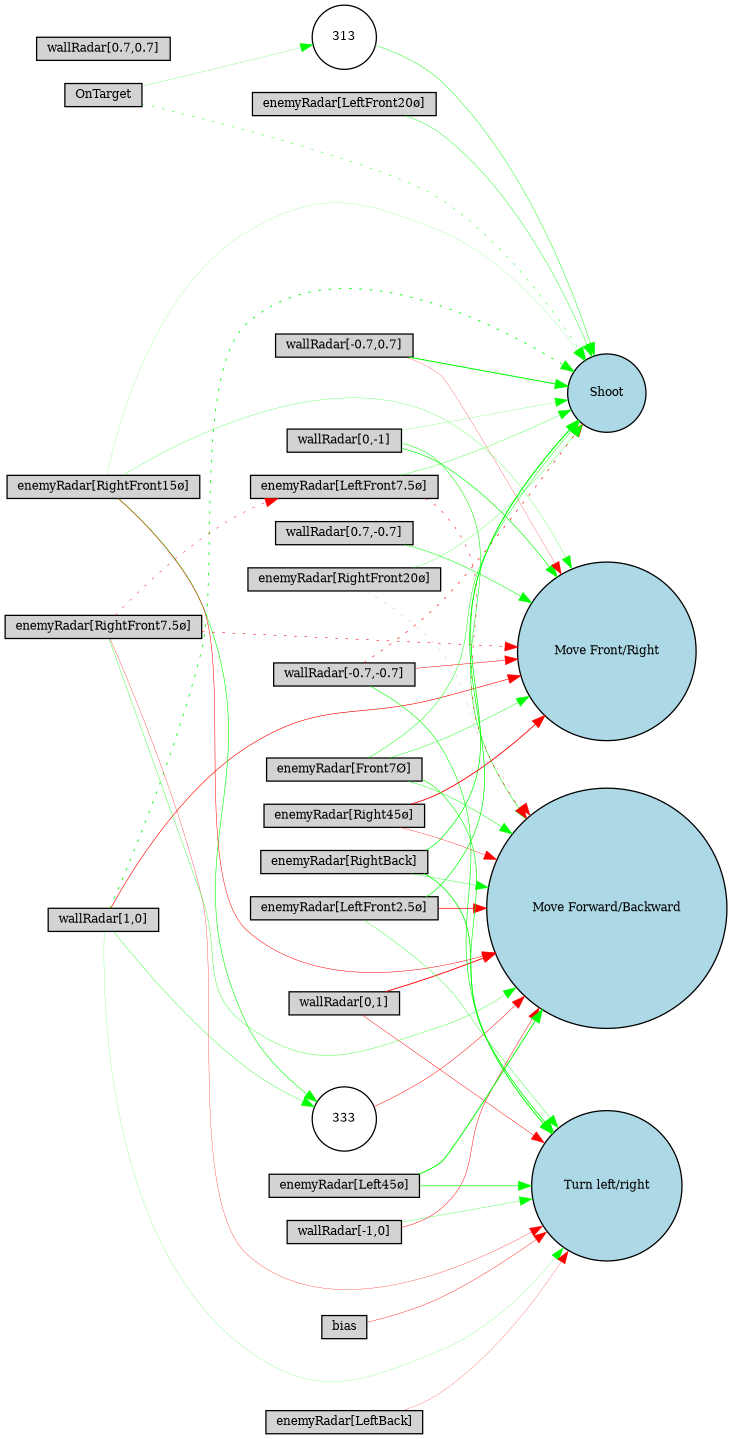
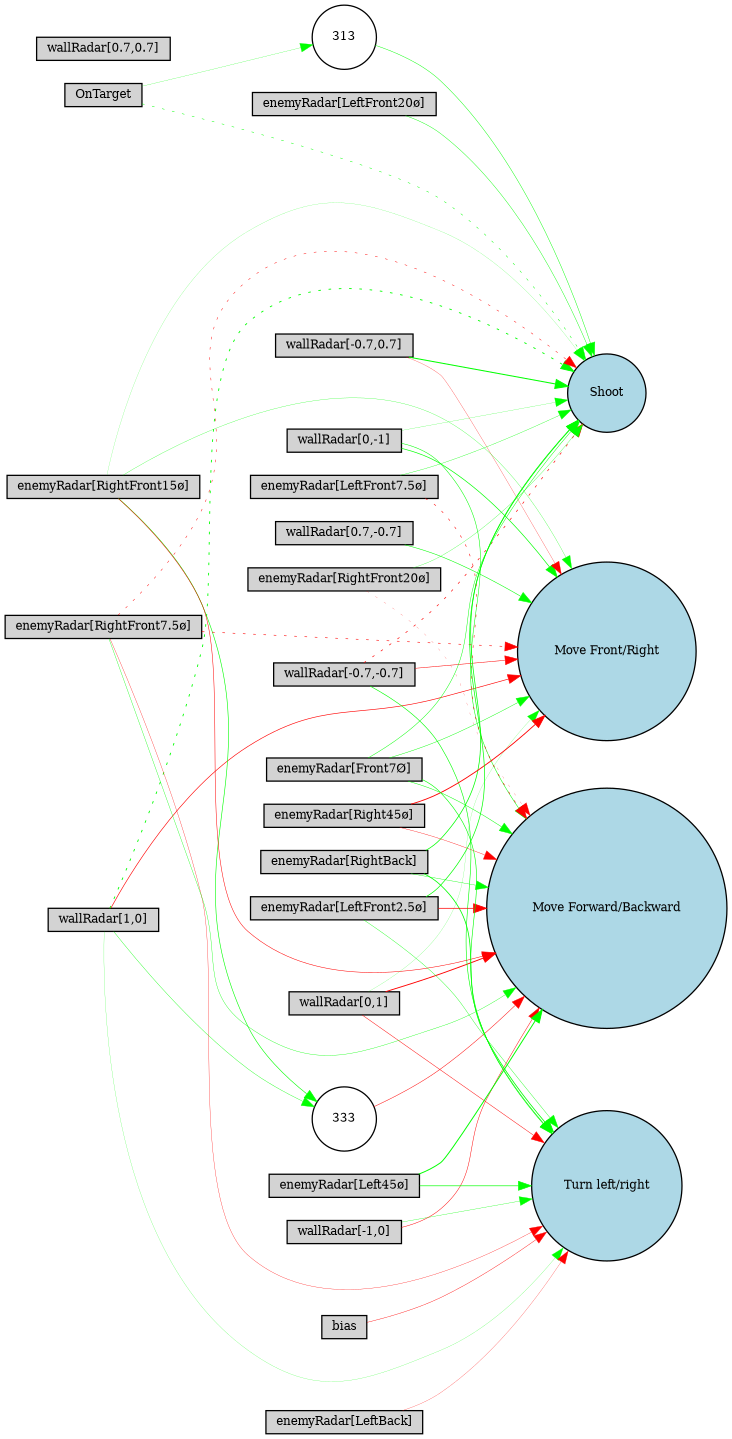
  digraph {
    rankdir=LR
    node [fillcolor=lightgray fontsize=9 shape=box style=filled]
    edge [color=green style=solid]
    "wallRadar[1,0]" [height=0.2 width=0.2]
    Shoot [fillcolor=lightblue height=0.2 shape=circle width=0.2]
    n3 [fillcolor=lightblue height=0.2 label="Move Front/Right" shape=circle width=0.2]
    "Turn left/right" [fillcolor=lightblue height=0.2 shape=circle width=0.2]
    333 [fillcolor=white height=0.2 shape=circle width=0.2]
    "Move Forward/Backward" [fillcolor=lightblue height=0.2 shape=circle width=0.2]
    "wallRadar[0,1]" [height=0.2 width=0.2]
    "wallRadar[-1,0]" [height=0.2 width=0.2]
    "wallRadar[0,-1]" [height=0.2 width=0.2]
    "wallRadar[0.7,0.7]" [height=0.2 width=0.2]
    "wallRadar[-0.7,0.7]" [height=0.2 width=0.2]
    "wallRadar[-0.7,-0.7]" [height=0.2 width=0.2]
    "wallRadar[0.7,-0.7]" [height=0.2 width=0.2]
    "enemyRadar[RightBack]" [height=0.2 width=0.2]
    "enemyRadar[LeftBack]" [height=0.2 width=0.2]
    "enemyRadar[Right45ø]" [height=0.2 width=0.2]
    "enemyRadar[Left45ø]" [height=0.2 width=0.2]
    "enemyRadar[RightFront20ø]" [height=0.2 width=0.2]
    "enemyRadar[LeftFront20ø]" [height=0.2 width=0.2]
    "enemyRadar[RightFront15ø]" [height=0.2 width=0.2]
    "enemyRadar[RightFront7.5ø]" [height=0.2 width=0.2]
    "enemyRadar[LeftFront7.5ø]" [height=0.2 width=0.2]
    "enemyRadar[LeftFront2.5ø]" [height=0.2 width=0.2]
    "enemyRadar[Front7Ø]" [height=0.2 width=0.2]
    OnTarget [height=0.2 width=0.2]
    n26 [fillcolor=white height=0.2 label=313 shape=circle width=0.2]
    bias [height=0.2 width=0.2]
    "wallRadar[1,0]" -> Shoot [penwidth=0.6846415392321409 style=dotted]
    "wallRadar[1,0]" -> n3 [color=red penwidth=0.48379419944424495]
    "wallRadar[1,0]" -> "Turn left/right" [penwidth=0.1460611017071634]
    "wallRadar[1,0]" -> 333 [penwidth=0.2818154994860935]
    333 -> "Move Forward/Backward" [color=red penwidth=0.3722403447104148]
+   "wallRadar[0,1]" -> n3 [penwidth=0.121230443832409]
    "wallRadar[0,1]" -> "Turn left/right" [color=red penwidth=0.3596009513467364]
    "wallRadar[0,1]" -> "Move Forward/Backward" [color=red penwidth=0.7122795241942673]
    "wallRadar[-1,0]" -> "Turn left/right" [penwidth=0.23436219868774247]
    "wallRadar[-1,0]" -> "Move Forward/Backward" [color=red penwidth=0.3633250362838152]
    "wallRadar[0,-1]" -> Shoot [penwidth=0.15563932182525203]
    "wallRadar[0,-1]" -> n3 [penwidth=0.5228926526930897]
    "wallRadar[0,-1]" -> "Move Forward/Backward" [penwidth=0.4050229076750048]
    "wallRadar[-0.7,0.7]" -> Shoot [penwidth=0.791165856378204]
    "wallRadar[-0.7,0.7]" -> n3 [color=red penwidth=0.19257592995120154]
    "wallRadar[-0.7,-0.7]" -> Shoot [color=red penwidth=0.5087093915027936 style=dotted]
    "wallRadar[-0.7,-0.7]" -> n3 [color=red penwidth=0.3760647418973315]
    "wallRadar[-0.7,-0.7]" -> "Turn left/right" [penwidth=0.47096714485023095]
    "wallRadar[0.7,-0.7]" -> n3 [penwidth=0.41877106959830146]
    "enemyRadar[RightBack]" -> Shoot [penwidth=0.5708964420944989]
    "enemyRadar[RightBack]" -> "Turn left/right" [penwidth=0.6127537830106435]
    "enemyRadar[RightBack]" -> "Move Forward/Backward" [penwidth=0.28527852638878337]
    "enemyRadar[LeftBack]" -> "Turn left/right" [color=red penwidth=0.1733768866011105]
    "enemyRadar[Right45ø]" -> n3 [color=red penwidth=0.6905545491833439]
    "enemyRadar[Right45ø]" -> "Move Forward/Backward" [color=red penwidth=0.2756368284337898]
    "enemyRadar[Left45ø]" -> "Turn left/right" [penwidth=0.4896472217547252]
    "enemyRadar[Left45ø]" -> "Move Forward/Backward" [penwidth=0.7540721753245424]
    "enemyRadar[RightFront20ø]" -> Shoot [penwidth=0.20866561134077438]
    "enemyRadar[RightFront20ø]" -> "Move Forward/Backward" [color=red penwidth=0.13574773777534654 style=dotted]
    "enemyRadar[LeftFront20ø]" -> Shoot [penwidth=0.32539161070601286]
    "enemyRadar[RightFront15ø]" -> Shoot [penwidth=0.12006459499934426]
    "enemyRadar[RightFront15ø]" -> n3 [penwidth=0.2048084261802381]
    "enemyRadar[RightFront15ø]" -> 333 [penwidth=0.4634557247655564]
    "enemyRadar[RightFront15ø]" -> "Move Forward/Backward" [color=red penwidth=0.39233890082238776]
-   "enemyRadar[RightFront7.5ø]" -> "enemyRadar[LeftFront7.5ø]" [color=red penwidth=0.35861821545172423 style=dotted]
+   "enemyRadar[RightFront7.5ø]" -> Shoot [color=red penwidth=0.35861821545172423 style=dotted]
    "enemyRadar[RightFront7.5ø]" -> n3 [color=red penwidth=0.45905408609602594 style=dotted]
    "enemyRadar[RightFront7.5ø]" -> "Turn left/right" [color=red penwidth=0.23419165719599438]
    "enemyRadar[RightFront7.5ø]" -> "Move Forward/Backward" [penwidth=0.27355599679851983]
    "enemyRadar[LeftFront7.5ø]" -> Shoot [penwidth=0.25759305738958915]
    "enemyRadar[LeftFront7.5ø]" -> "Move Forward/Backward" [color=red penwidth=0.4300303071692443 style=dotted]
    "enemyRadar[LeftFront2.5ø]" -> Shoot [penwidth=0.540387401798435]
    "enemyRadar[LeftFront2.5ø]" -> "Turn left/right" [penwidth=0.28094399866557296]
    "enemyRadar[LeftFront2.5ø]" -> "Move Forward/Backward" [color=red penwidth=0.6163801167790278]
    "enemyRadar[Front7Ø]" -> Shoot [penwidth=0.36020706553194703]
    "enemyRadar[Front7Ø]" -> n3 [penwidth=0.3332180222873762]
    "enemyRadar[Front7Ø]" -> "Turn left/right" [penwidth=0.4698134465653354]
    "enemyRadar[Front7Ø]" -> "Move Forward/Backward" [penwidth=0.3687362159452511]
    OnTarget -> Shoot [penwidth=0.3662812162607456 style=dotted]
    OnTarget -> n26 [penwidth=0.17116030556047507]
    n26 -> Shoot [penwidth=0.3477778172345144]
    bias -> "Turn left/right" [color=red penwidth=0.30041677421093504]
  }
